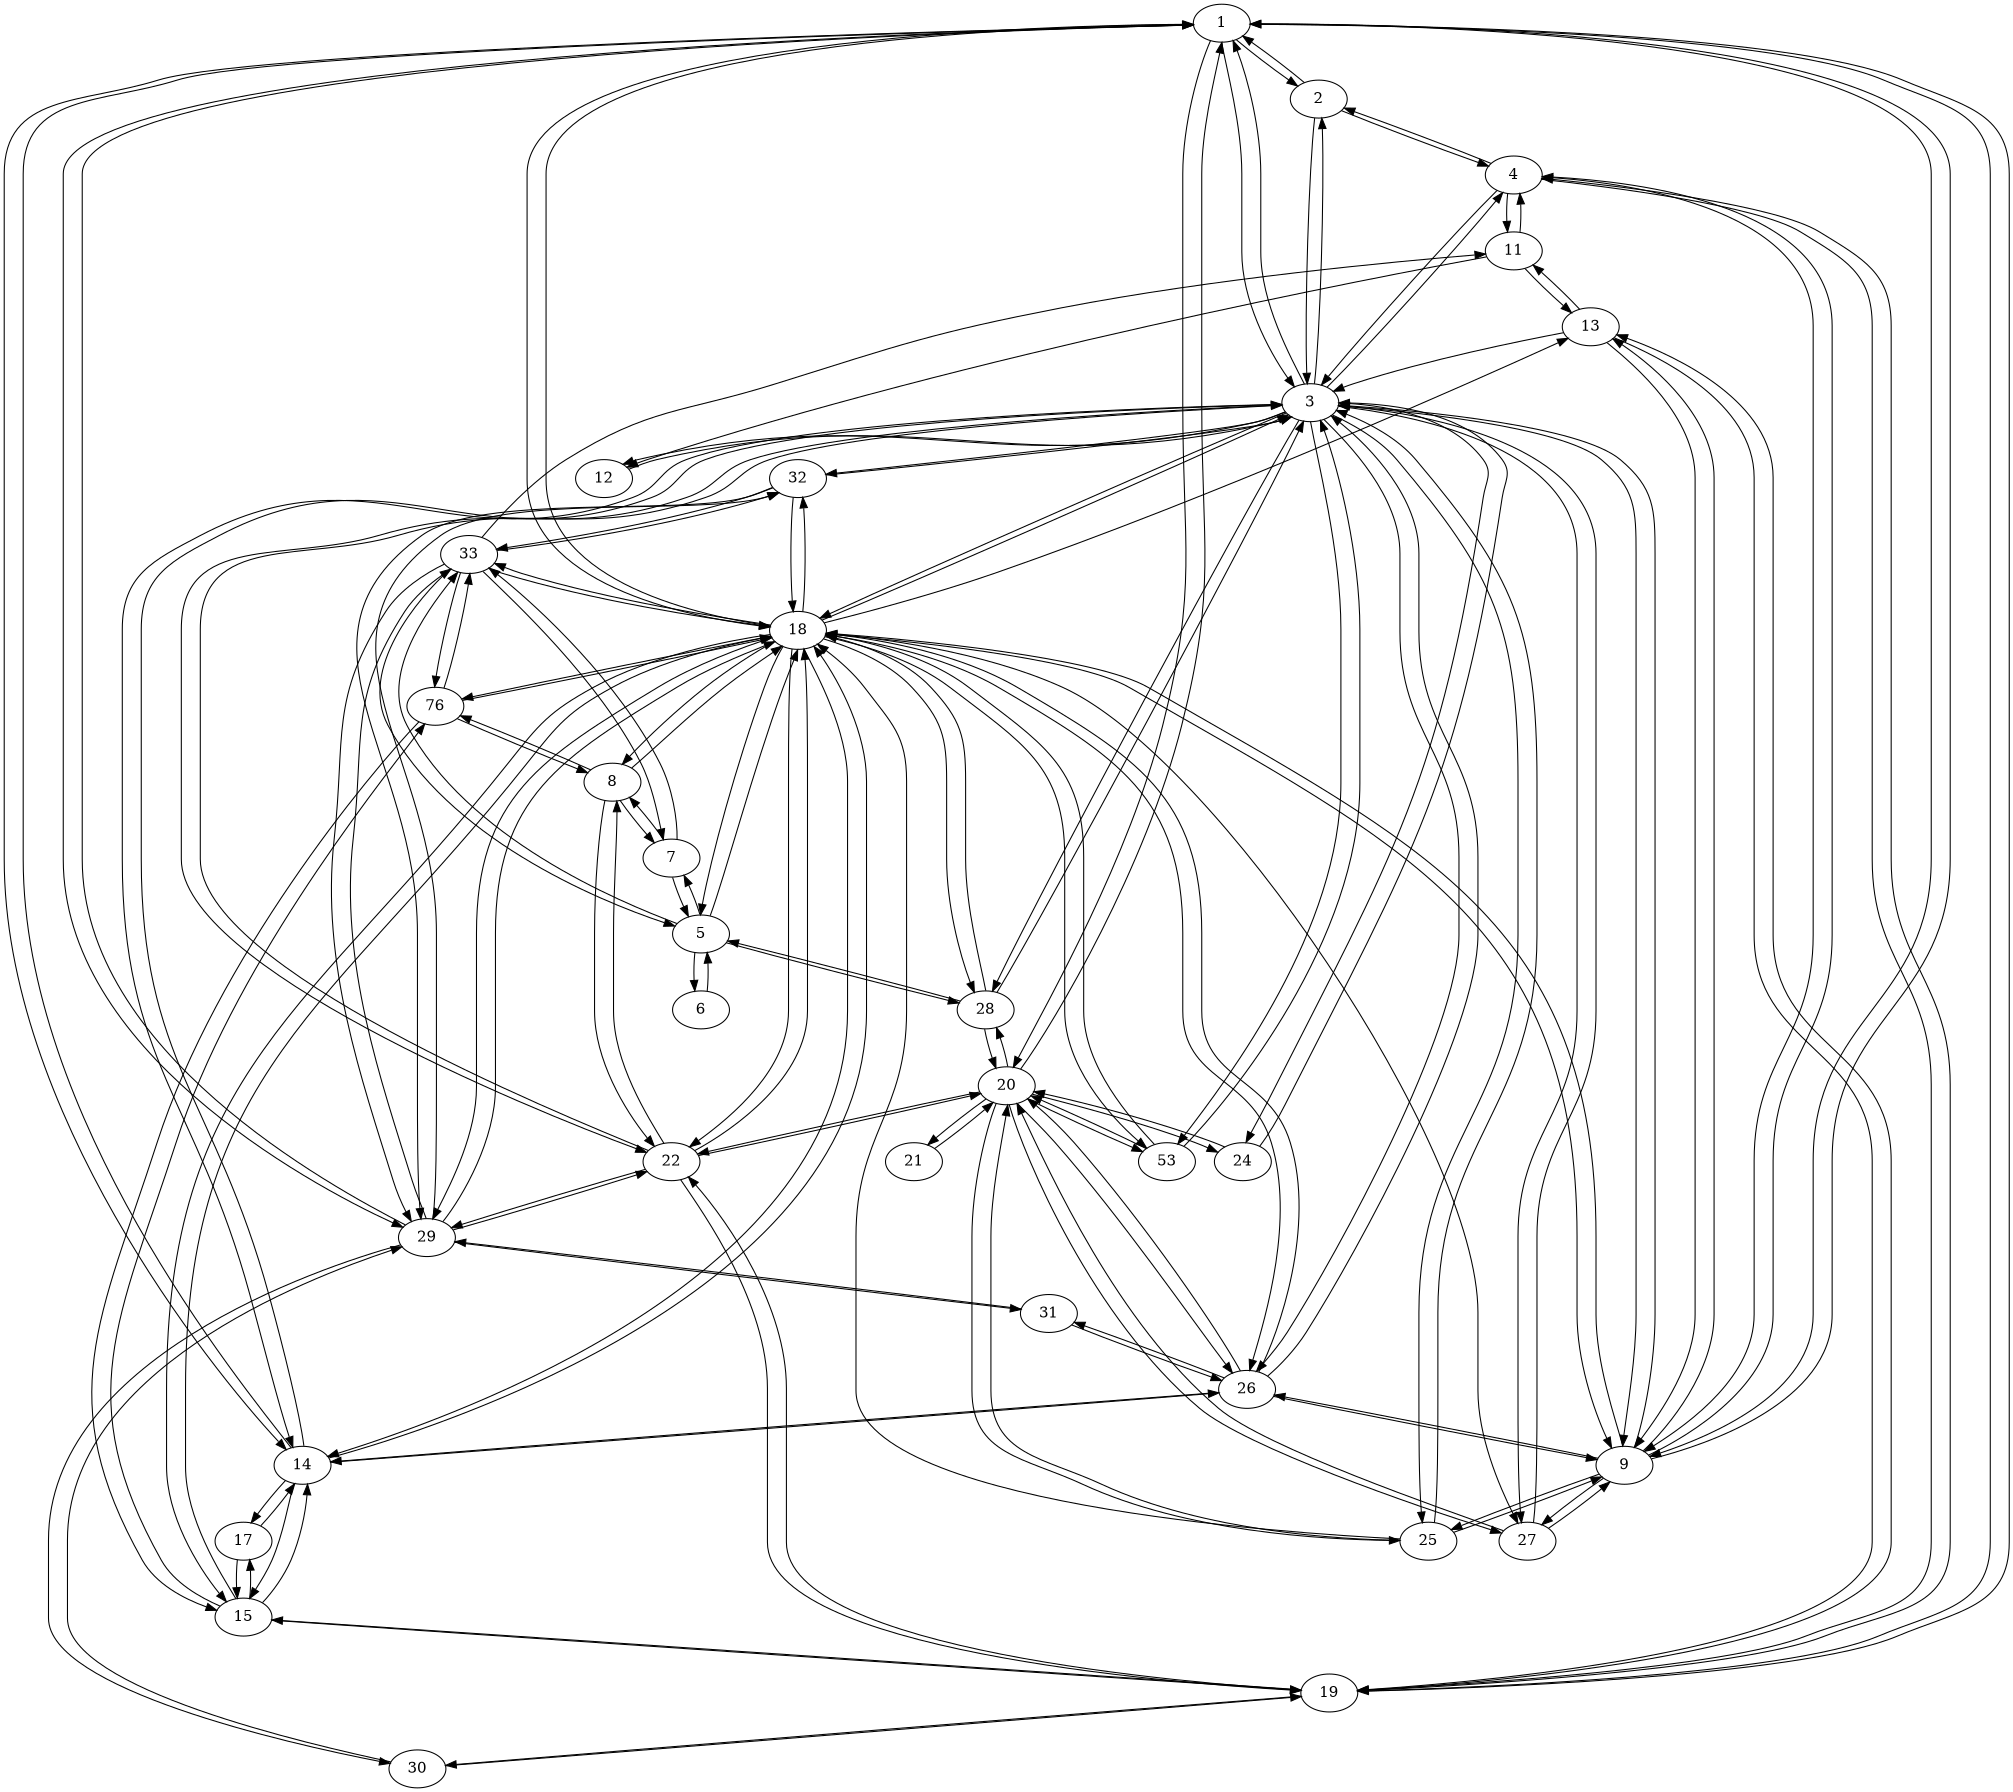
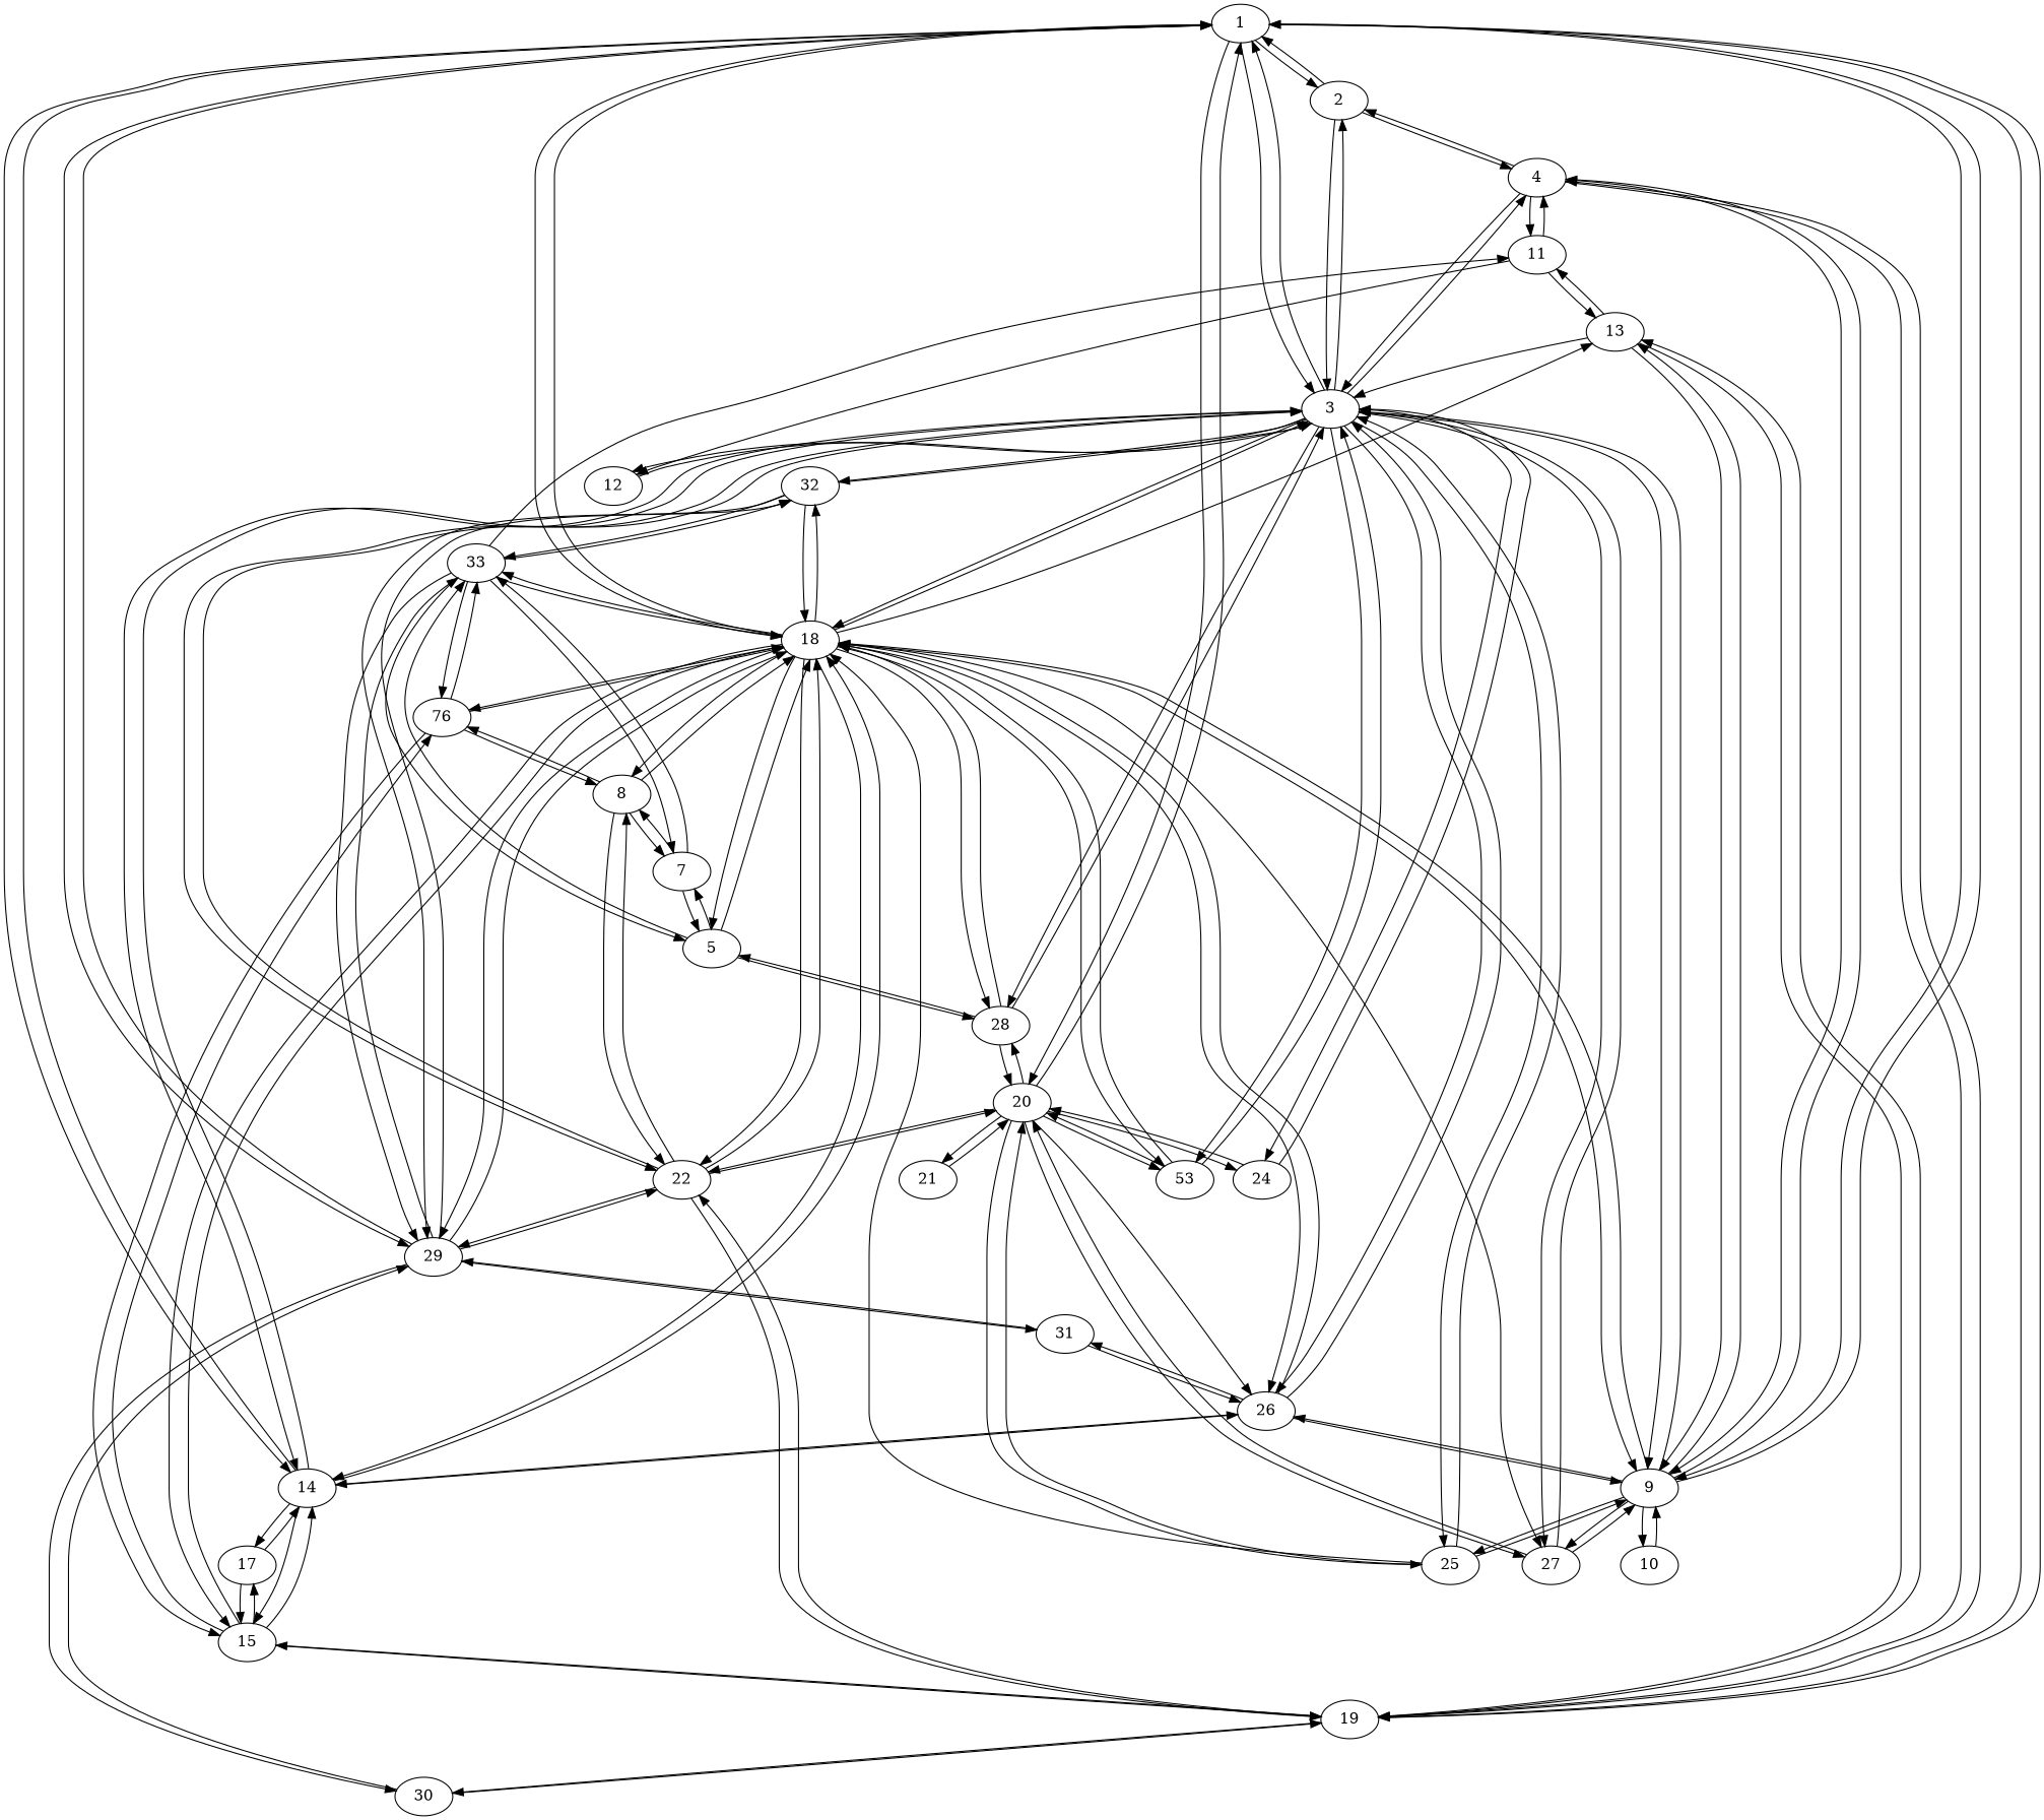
  digraph {
    1
    2
    3
    9
    14
    18
    19
    20
    29
    4
    12
    22
    n13 [label=53]
    24
    25
    26
    27
    28
    32
+   10
    13
    15
    17
    5
    33
    8
    n27 [label=76]
    30
    21
    31
    11
-   6
    7
    1 -> 2
    1 -> 3
    1 -> 9
    1 -> 14
    1 -> 18
    1 -> 19
    1 -> 20
    1 -> 29
    2 -> 1
    2 -> 3
    2 -> 4
    3 -> 1
    3 -> 2
    3 -> 9
    3 -> 14
    3 -> 18
    3 -> 4
    3 -> 12
    3 -> 22
    3 -> n13
    3 -> 24
    3 -> 25
    3 -> 26
    3 -> 27
    3 -> 28
    3 -> 32
    9 -> 1
    9 -> 3
    9 -> 18
    9 -> 4
    9 -> 25
    9 -> 26
    9 -> 27
+   9 -> 10
    9 -> 13
    14 -> 1
    14 -> 3
    14 -> 18
    14 -> 26
    14 -> 15
    14 -> 17
    18 -> 1
    18 -> 3
    18 -> 9
    18 -> 14
    18 -> 29
    18 -> 22
    18 -> n13
    18 -> 26
    18 -> 27
    18 -> 28
    18 -> 32
    18 -> 13
    18 -> 15
    18 -> 5
    18 -> 33
    18 -> 8
    18 -> n27
    19 -> 1
    19 -> 4
    19 -> 22
    19 -> 13
    19 -> 15
    19 -> 30
    20 -> 1
    20 -> 22
    20 -> n13
    20 -> 24
    20 -> 25
    20 -> 26
    20 -> 27
    20 -> 28
    20 -> 21
    29 -> 1
    29 -> 18
    29 -> 22
    29 -> 32
    29 -> 33
    29 -> 30
    29 -> 31
    4 -> 2
    4 -> 3
    4 -> 9
    4 -> 19
    4 -> 11
    12 -> 3
    22 -> 3
    22 -> 18
    22 -> 19
    22 -> 20
    22 -> 29
    22 -> 8
    n13 -> 3
    n13 -> 18
    n13 -> 20
    24 -> 3
    24 -> 20
    25 -> 3
    25 -> 9
    25 -> 18
    25 -> 20
    26 -> 3
    26 -> 9
    26 -> 14
    26 -> 18
-   26 -> 20
    26 -> 31
    27 -> 3
    27 -> 9
    27 -> 20
    28 -> 3
    28 -> 18
    28 -> 20
    28 -> 5
    32 -> 3
    32 -> 18
    32 -> 29
    32 -> 33
+   10 -> 9
    13 -> 3
    13 -> 9
    13 -> 19
    13 -> 11
    15 -> 14
    15 -> 18
    15 -> 19
    15 -> 17
    15 -> n27
    17 -> 14
    17 -> 15
    5 -> 18
    5 -> 28
    5 -> 33
-   5 -> 6
    5 -> 7
    33 -> 18
    33 -> 29
    33 -> 32
    33 -> 5
    33 -> n27
    33 -> 11
    33 -> 7
    8 -> 18
    8 -> 22
    8 -> n27
    8 -> 7
    n27 -> 18
    n27 -> 15
    n27 -> 33
    n27 -> 8
    30 -> 19
    30 -> 29
    21 -> 20
    31 -> 29
    31 -> 26
    11 -> 4
    11 -> 12
    11 -> 13
-   6 -> 5
    7 -> 5
    7 -> 33
    7 -> 8
  }
